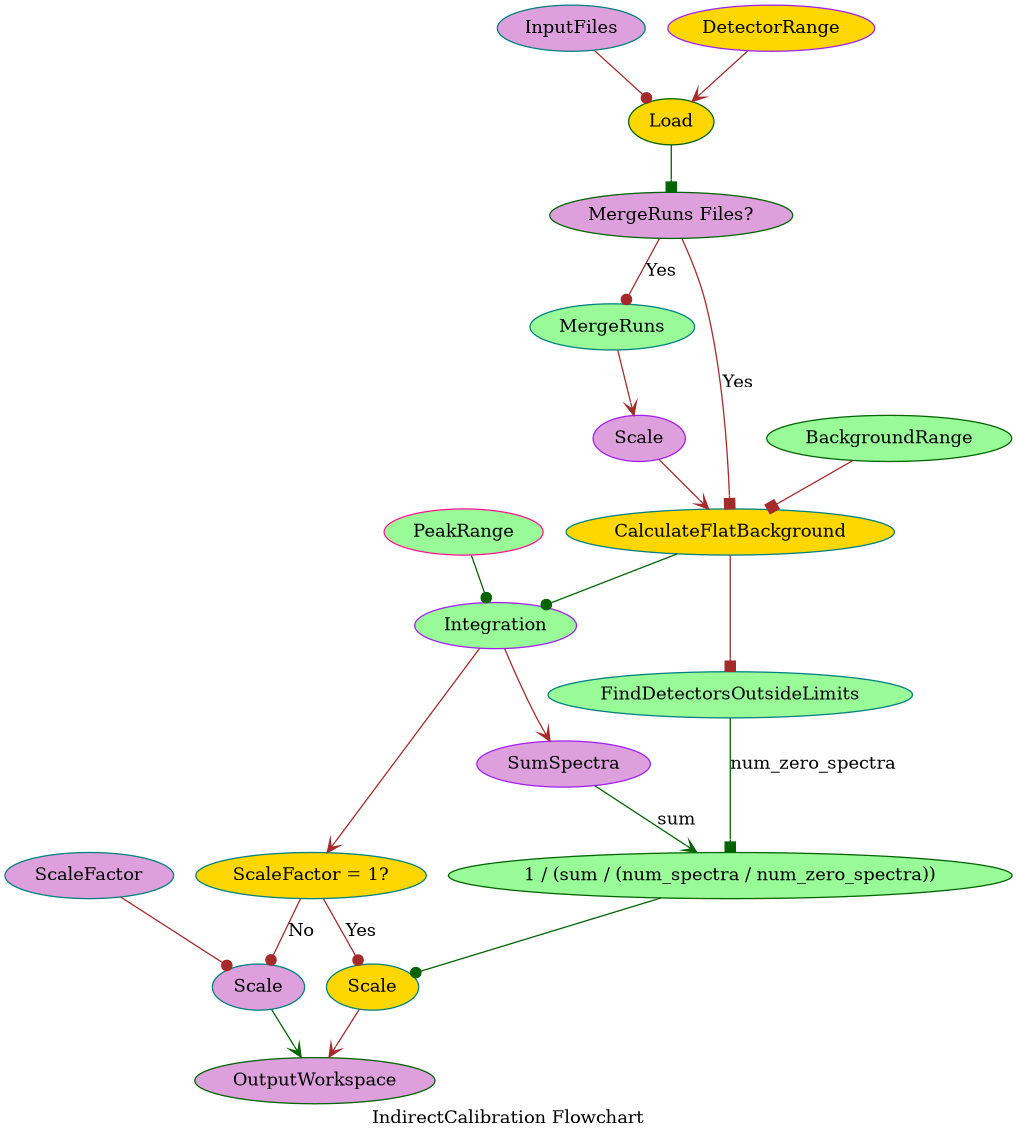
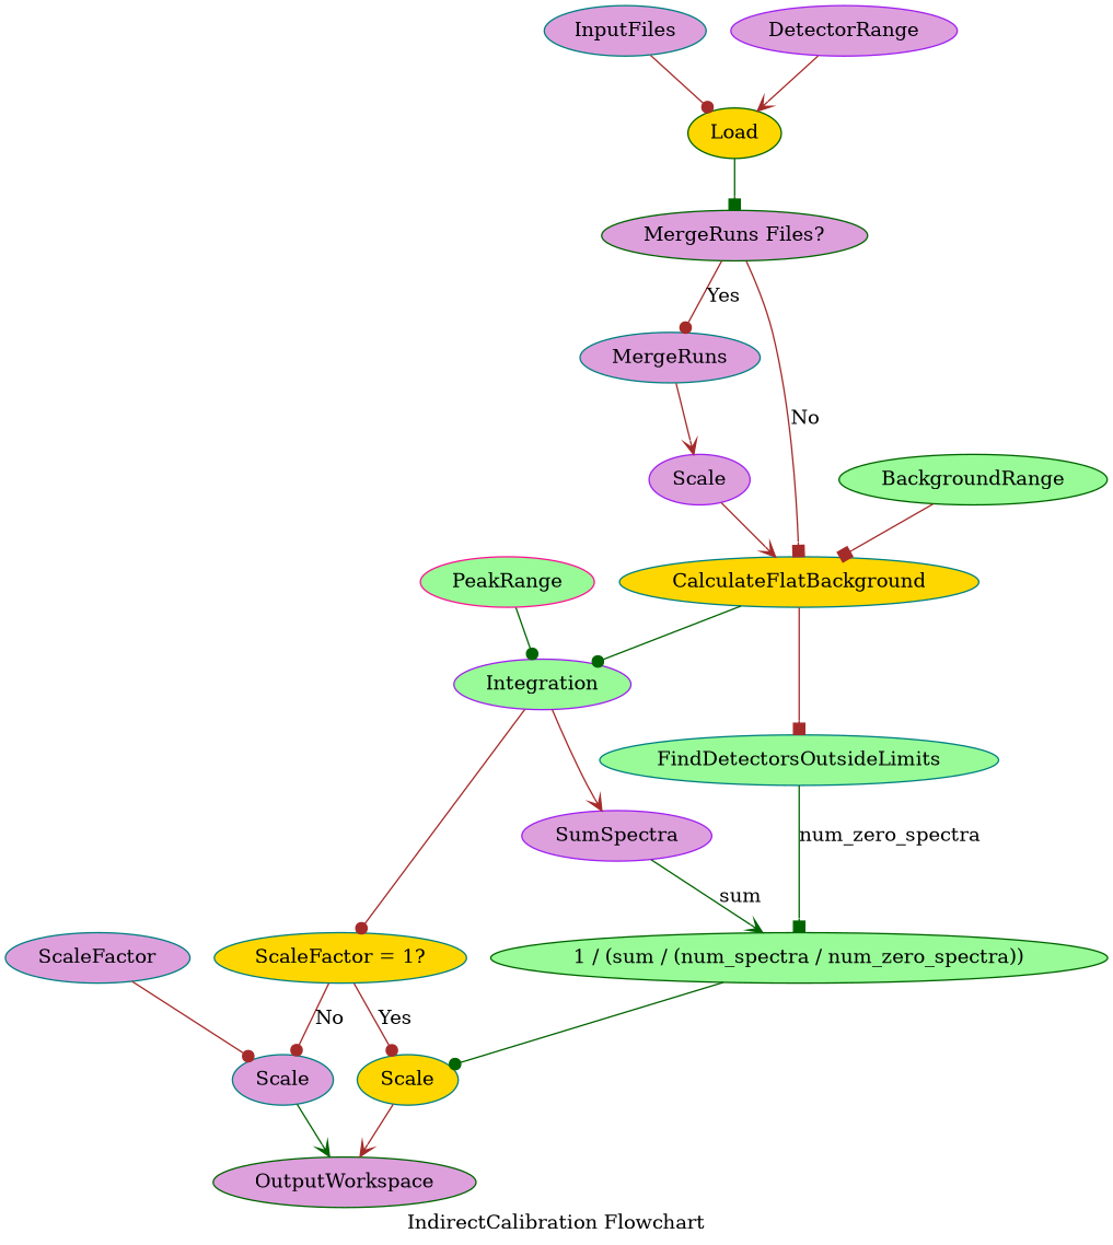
  digraph {
    label="IndirectCalibration Flowchart"
    node [color=teal fillcolor=plum style=filled]
    edge [arrowhead=dot color=brown]
    n1 [fillcolor=gold label="ScaleFactor = 1?"]
    n2 [color=darkgreen label="MergeRuns Files?"]
    n3 [color=darkgreen fillcolor=palegreen label="1 / (sum / (num_spectra / num_zero_spectra))"]
    InputFiles
-   DetectorRange [color=purple fillcolor=gold]
+   DetectorRange [color=purple]
    PeakRange [color=deeppink fillcolor=palegreen]
    BackgroundRange [color=darkgreen fillcolor=palegreen]
    ScaleFactor
    OutputWorkspace [color=darkgreen]
    Load [color=darkgreen fillcolor=gold]
-   MergeRuns [fillcolor=palegreen]
+   MergeRuns
    n12 [color=purple label=Scale]
    CalculateFlatBackground [fillcolor=gold]
    FindDetectorsOutsideLimits [fillcolor=palegreen]
    Integration [color=purple fillcolor=palegreen]
    SumSpectra [color=purple]
    n17 [fillcolor=gold label=Scale]
    n18 [label=Scale]
    subgraph sub_1 {
      n1
      n2
    }
    subgraph sub_2 {
      n3
    }
    subgraph sub_3 {
      InputFiles
      DetectorRange
      PeakRange
      BackgroundRange
      ScaleFactor
      OutputWorkspace
    }
    subgraph sub_4 {
      Load
      MergeRuns
      n12
      CalculateFlatBackground
      FindDetectorsOutsideLimits
      Integration
      SumSpectra
      n17
      n18
    }
    n1 -> n17 [label=Yes]
    n1 -> n18 [label=No]
    n2 -> MergeRuns [label=Yes]
-   n2 -> CalculateFlatBackground [arrowhead=box label=Yes]
+   n2 -> CalculateFlatBackground [arrowhead=box label=No]
    n3 -> n17 [color=darkgreen]
    InputFiles -> Load
    DetectorRange -> Load [arrowhead=vee]
    PeakRange -> Integration [color=darkgreen]
    BackgroundRange -> CalculateFlatBackground [arrowhead=box]
    ScaleFactor -> n18
    Load -> n2 [arrowhead=box color=darkgreen]
    MergeRuns -> n12 [arrowhead=vee]
    n12 -> CalculateFlatBackground [arrowhead=vee]
    CalculateFlatBackground -> FindDetectorsOutsideLimits [arrowhead=box]
    CalculateFlatBackground -> Integration [color=darkgreen]
    FindDetectorsOutsideLimits -> n3 [arrowhead=box color=darkgreen label=num_zero_spectra]
-   Integration -> n1 [arrowhead=vee]
+   Integration -> n1
    Integration -> SumSpectra [arrowhead=vee]
    SumSpectra -> n3 [arrowhead=vee color=darkgreen label=sum]
    n17 -> OutputWorkspace [arrowhead=vee]
    n18 -> OutputWorkspace [arrowhead=vee color=darkgreen]
  }
